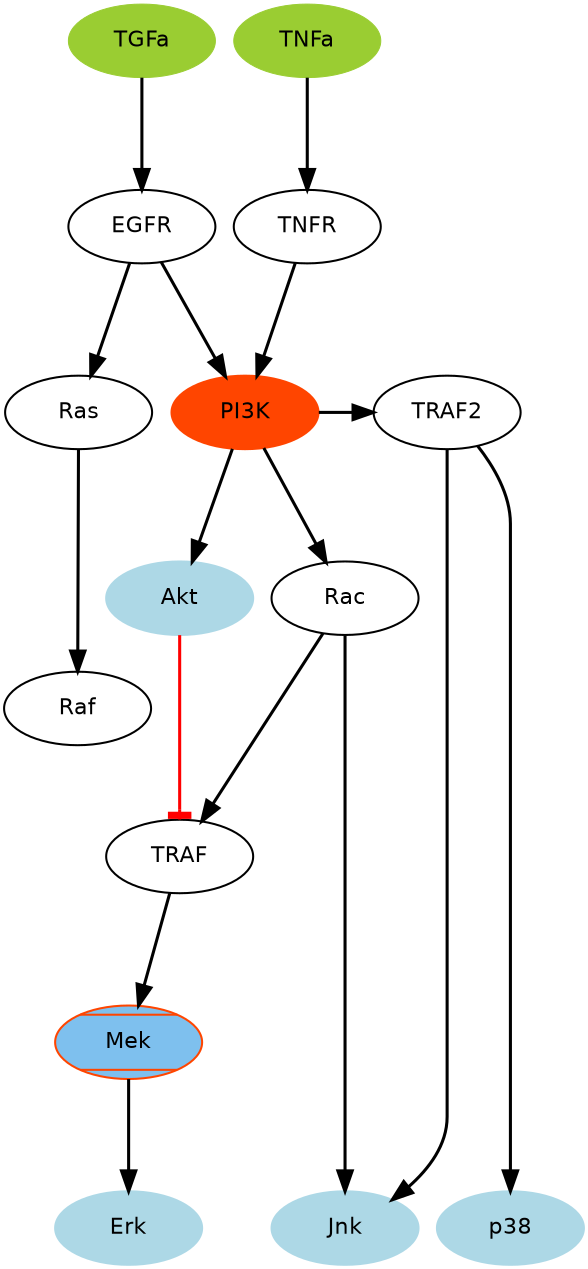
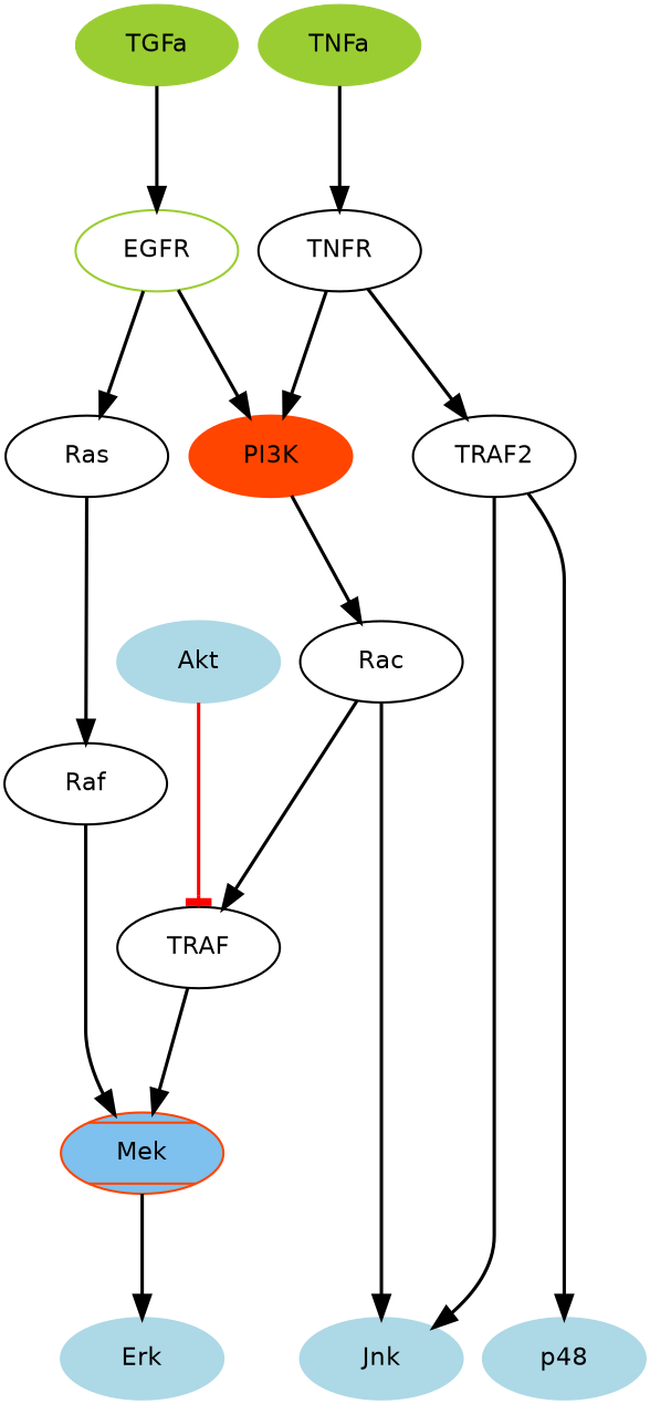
  digraph {
    bgcolor=white
    fontcolor=black
    rank=same
    rankdir=TB
    splines=TRUE
    node [color=black fillcolor=white fixedsize=FALSE fontcolor=black fontname=Helvetica fontsize=22 shape=ellipse style="filled, bold"]
    edge [arrowhead=normal arrowsize=2 arrowtail=none color=black dir=forward fontcolor=black fontsize=14 headport=center labelfontsize=11 minlen=3 penwidth=3 style=solid weight=1]
    n1 [color=olivedrab3 fillcolor=olivedrab3 height=1 label=TGFa style=filled width=2]
    n2 [color=olivedrab3 fillcolor=olivedrab3 height=1 label=TNFa style=filled width=2]
-   n3 [color=lightblue fillcolor=lightblue height=1 label=p38 width=2]
+   n3 [color=lightblue fillcolor=lightblue height=1 label=p48 width=2]
    n4 [color=lightblue fillcolor=lightblue height=1 label=Jnk width=2]
    n5 [color=lightblue fillcolor=lightblue height=1 label=Erk width=2]
    n6 [height=1 label=TRAF2 width=2]
    n7 [height=1 label=Ras width=2]
    n8 [color=orangered fillcolor=orangered height=1 label=PI3K width=2]
    n9 [height=1 label=TNFR width=2]
-   n10 [height=1 label=EGFR width=2]
+   n10 [color=olivedrab3 height=1 label=EGFR width=2]
    n11 [height=1 label=Raf width=2]
    n12 [color=lightblue fillcolor=lightblue height=1 label=Akt width=2]
    n13 [height=1 label=Rac width=2]
    n14 [color=orangered fillcolor=SkyBlue2 height=1 label=Mek style="filled,bold,diagonals" width=2]
    n15 [height=1 label=TRAF width=2]
    subgraph sub_1 {
      rank=source
      n1
      n2
    }
    subgraph sub_2 {
      rank=sink
      n3
      n4
      n5
    }
    subgraph sub_3 {
      n6
      n7
      n8
    }
    subgraph sub_4 {
      n9
      n10
    }
    n1 -> n10
    n2 -> n9
    n6 -> n3
    n6 -> n4
    n7 -> n11
-   n8 -> n12
    n8 -> n13
-   n8 -> n6
+   n9 -> n6
    n9 -> n8
    n10 -> n7
    n10 -> n8
+   n11 -> n14
    n12 -> n15 [arrowhead=tee color=red]
    n13 -> n4
    n13 -> n15
    n14 -> n5
    n15 -> n14
  }
